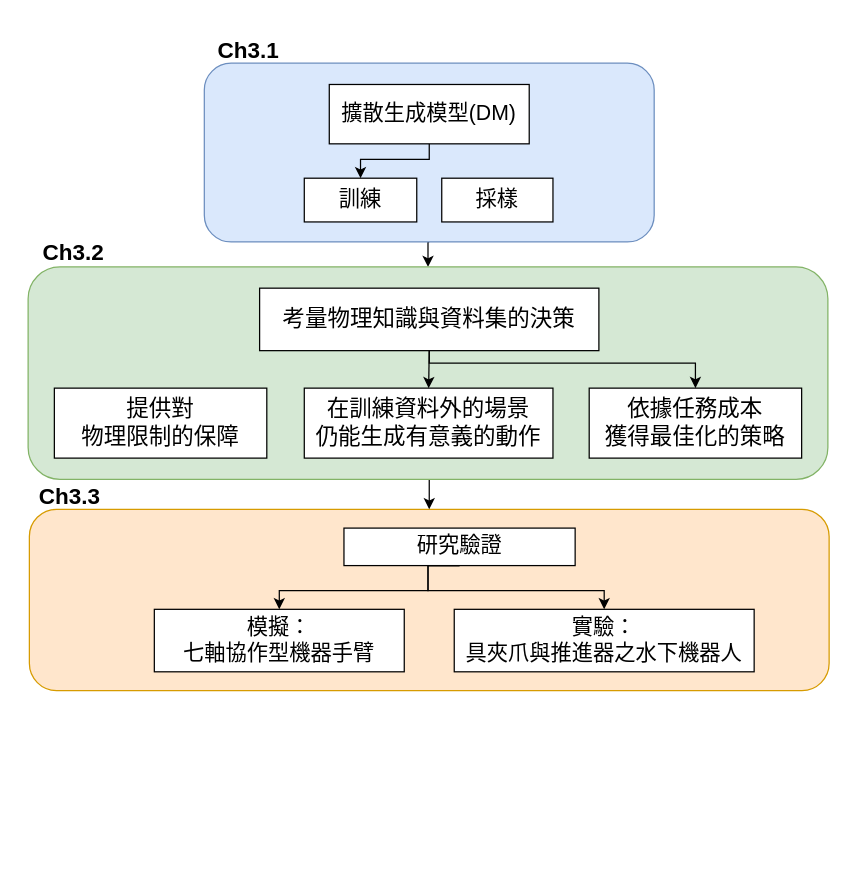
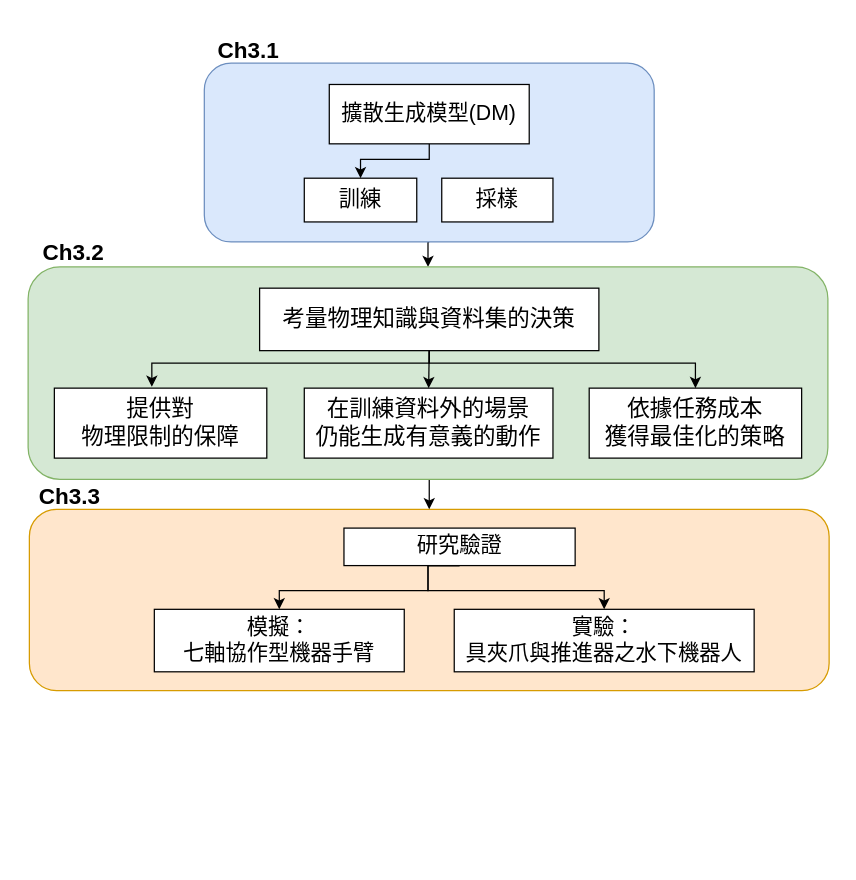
  <mxCell id="0" />
  <mxCell id="1" parent="0" />
  <mxCell id="2" value="&lt;h3&gt;&lt;br&gt;&lt;/h3&gt;" style="rounded=1;whiteSpace=wrap;html=1;fillColor=#ffe6cc;strokeColor=#d79b00;align=left;" parent="1" vertex="1"><mxGeometry x="23" y="407" width="640" height="145" as="geometry" /></mxCell>
  <mxCell id="3" style="edgeStyle=orthogonalEdgeStyle;rounded=0;orthogonalLoop=1;jettySize=auto;html=1;exitX=0.5;exitY=1;exitDx=0;exitDy=0;entryX=0.5;entryY=0;entryDx=0;entryDy=0;" edge="1" parent="1" source="4" target="12"><mxGeometry relative="1" as="geometry" /></mxCell>
  <mxCell id="4" value="&lt;h3&gt;&lt;br&gt;&lt;/h3&gt;" style="rounded=1;whiteSpace=wrap;html=1;fillColor=#dae8fc;strokeColor=#6c8ebf;align=left;" parent="1" vertex="1"><mxGeometry x="163" y="50" width="360" height="143" as="geometry" /></mxCell>
  <mxCell id="5" style="edgeStyle=orthogonalEdgeStyle;rounded=0;orthogonalLoop=1;jettySize=auto;html=1;exitX=0.5;exitY=1;exitDx=0;exitDy=0;entryX=0.5;entryY=0;entryDx=0;entryDy=0;" edge="1" parent="1" source="6" target="22"><mxGeometry relative="1" as="geometry"><Array as="points"><mxPoint x="343" y="127" /><mxPoint x="288" y="127" /></Array></mxGeometry></mxCell>
  <mxCell id="6" value="&lt;span style=&quot;font-size: 17px;&quot;&gt;擴散生成模型(DM)&lt;/span&gt;" style="rounded=0;whiteSpace=wrap;html=1;" parent="1" vertex="1"><mxGeometry x="263" y="67" width="160" height="47.5" as="geometry" /></mxCell>
  <mxCell id="7" style="edgeStyle=orthogonalEdgeStyle;rounded=0;orthogonalLoop=1;jettySize=auto;html=1;exitX=0.5;exitY=1;exitDx=0;exitDy=0;entryX=0.52;entryY=0.001;entryDx=0;entryDy=0;entryPerimeter=0;" parent="1" edge="1"><mxGeometry relative="1" as="geometry"><Array as="points"><mxPoint x="543" y="682" /><mxPoint x="333" y="682" /></Array><mxPoint x="543" y="667" as="sourcePoint" /></mxGeometry></mxCell>
  <mxCell id="8" style="edgeStyle=orthogonalEdgeStyle;rounded=0;orthogonalLoop=1;jettySize=auto;html=1;exitX=0.5;exitY=1;exitDx=0;exitDy=0;entryX=0.52;entryY=-0.003;entryDx=0;entryDy=0;entryPerimeter=0;" parent="1" edge="1"><mxGeometry relative="1" as="geometry"><Array as="points"><mxPoint x="98" y="682" /><mxPoint x="333" y="682" /></Array><mxPoint x="98" y="667" as="sourcePoint" /></mxGeometry></mxCell>
  <mxCell id="9" value="&lt;b&gt;&lt;font style=&quot;font-size: 18px;&quot;&gt;Ch3.1&lt;/font&gt;&lt;/b&gt;" style="text;html=1;align=center;verticalAlign=middle;resizable=0;points=[];autosize=1;strokeColor=none;fillColor=none;" parent="1" vertex="1"><mxGeometry x="163" y="20" width="70" height="40" as="geometry" /></mxCell>
  <mxCell id="10" value="&lt;b&gt;&lt;font style=&quot;font-size: 18px;&quot;&gt;Ch3.3&lt;/font&gt;&lt;/b&gt;" style="text;html=1;align=center;verticalAlign=middle;resizable=0;points=[];autosize=1;strokeColor=none;fillColor=none;" parent="1" vertex="1"><mxGeometry x="20" y="377" width="70" height="40" as="geometry" /></mxCell>
  <mxCell id="11" style="edgeStyle=orthogonalEdgeStyle;rounded=0;orthogonalLoop=1;jettySize=auto;html=1;exitX=0.5;exitY=1;exitDx=0;exitDy=0;entryX=0.5;entryY=0;entryDx=0;entryDy=0;" edge="1" parent="1" target="2"><mxGeometry relative="1" as="geometry"><mxPoint x="342" y="376" as="sourcePoint" /></mxGeometry></mxCell>
  <mxCell id="12" value="" style="rounded=1;whiteSpace=wrap;html=1;shadow=0;fillColor=#d5e8d4;strokeColor=#82b366;" vertex="1" parent="1"><mxGeometry x="22" y="213" width="640" height="170" as="geometry" /></mxCell>
  <mxCell id="13" value="&lt;font style=&quot;font-size: 18px;&quot;&gt;提供對&lt;br&gt;物理限制的保障&lt;/font&gt;" style="rounded=0;whiteSpace=wrap;html=1;" vertex="1" parent="1"><mxGeometry x="43" y="310" width="170" height="56" as="geometry" /></mxCell>
  <mxCell id="14" value="&lt;span style=&quot;font-size: 18px;&quot;&gt;在訓練資料外的場景&lt;br&gt;仍能生成有意義的動作&lt;/span&gt;" style="rounded=0;whiteSpace=wrap;html=1;" vertex="1" parent="1"><mxGeometry x="243" y="310" width="199" height="56" as="geometry" /></mxCell>
  <mxCell id="15" value="&lt;span style=&quot;font-size: 18px;&quot;&gt;依據任務成本&lt;br&gt;獲得最佳化的策略&lt;/span&gt;" style="rounded=0;whiteSpace=wrap;html=1;" vertex="1" parent="1"><mxGeometry x="471" y="310" width="170" height="56" as="geometry" /></mxCell>
  <mxCell id="16" style="edgeStyle=orthogonalEdgeStyle;rounded=0;orthogonalLoop=1;jettySize=auto;html=1;exitX=0.5;exitY=1;exitDx=0;exitDy=0;entryX=0.5;entryY=0;entryDx=0;entryDy=0;" edge="1" parent="1" source="18" target="15"><mxGeometry relative="1" as="geometry"><Array as="points"><mxPoint x="343" y="290" /><mxPoint x="556" y="290" /></Array></mxGeometry></mxCell>
  <mxCell id="17" style="edgeStyle=orthogonalEdgeStyle;rounded=0;orthogonalLoop=1;jettySize=auto;html=1;exitX=0.5;exitY=1;exitDx=0;exitDy=0;entryX=0.5;entryY=0;entryDx=0;entryDy=0;" edge="1" parent="1" source="18" target="14"><mxGeometry relative="1" as="geometry" /></mxCell>
  <mxCell id="18" value="&lt;span style=&quot;font-size: 18px;&quot;&gt;考量物理知識與資料集的決策&lt;/span&gt;" style="rounded=0;whiteSpace=wrap;html=1;" vertex="1" parent="1"><mxGeometry x="207.25" y="230" width="271.5" height="50" as="geometry" /></mxCell>
  <mxCell id="19" style="edgeStyle=orthogonalEdgeStyle;rounded=0;orthogonalLoop=1;jettySize=auto;html=1;exitX=0.5;exitY=1;exitDx=0;exitDy=0;entryX=0.5;entryY=0;entryDx=0;entryDy=0;" edge="1" parent="1" source="21" target="26"><mxGeometry relative="1" as="geometry"><Array as="points"><mxPoint x="342" y="472" /><mxPoint x="223" y="472" /></Array></mxGeometry></mxCell>
  <mxCell id="20" style="edgeStyle=orthogonalEdgeStyle;rounded=0;orthogonalLoop=1;jettySize=auto;html=1;exitX=0.5;exitY=1;exitDx=0;exitDy=0;entryX=0.5;entryY=0;entryDx=0;entryDy=0;" edge="1" parent="1" source="21" target="27"><mxGeometry relative="1" as="geometry"><Array as="points"><mxPoint x="342" y="472" /><mxPoint x="483" y="472" /></Array></mxGeometry></mxCell>
  <mxCell id="21" value="&lt;span style=&quot;font-size: 17px;&quot;&gt;研究驗證&lt;/span&gt;" style="rounded=0;whiteSpace=wrap;html=1;" vertex="1" parent="1"><mxGeometry x="274.75" y="422" width="185" height="30" as="geometry" /></mxCell>
  <mxCell id="22" value="&lt;span style=&quot;font-size: 17px;&quot;&gt;訓練&lt;/span&gt;" style="rounded=0;whiteSpace=wrap;html=1;" vertex="1" parent="1"><mxGeometry x="243" y="142" width="90" height="35" as="geometry" /></mxCell>
  <mxCell id="23" value="&lt;span style=&quot;font-size: 17px;&quot;&gt;採樣&lt;/span&gt;" style="rounded=0;whiteSpace=wrap;html=1;" vertex="1" parent="1"><mxGeometry x="353" y="142" width="89" height="35" as="geometry" /></mxCell>
  <mxCell id="24" value="&lt;b&gt;&lt;font style=&quot;font-size: 18px;&quot;&gt;Ch3.2&lt;/font&gt;&lt;/b&gt;" style="text;html=1;align=center;verticalAlign=middle;resizable=0;points=[];autosize=1;strokeColor=none;fillColor=none;" vertex="1" parent="1"><mxGeometry x="23" y="182" width="70" height="40" as="geometry" /></mxCell>
+ <mxCell id="25" style="edgeStyle=orthogonalEdgeStyle;rounded=0;orthogonalLoop=1;jettySize=auto;html=1;exitX=0.5;exitY=1;exitDx=0;exitDy=0;entryX=0.459;entryY=-0.018;entryDx=0;entryDy=0;entryPerimeter=0;" edge="1" parent="1" source="18" target="13"><mxGeometry relative="1" as="geometry"><mxPoint x="121" y="300" as="targetPoint" /><Array as="points"><mxPoint x="343" y="290" /><mxPoint x="121" y="290" /></Array></mxGeometry></mxCell>
  <mxCell id="26" value="&lt;span style=&quot;font-size: 17px;&quot;&gt;模擬：&lt;br&gt;七軸協作型機器手臂&lt;/span&gt;" style="rounded=0;whiteSpace=wrap;html=1;" vertex="1" parent="1"><mxGeometry x="123" y="487" width="200" height="50" as="geometry" /></mxCell>
  <mxCell id="27" value="&lt;span style=&quot;font-size: 17px;&quot;&gt;實驗：&lt;br&gt;具夾爪與推進器之水下機器人&lt;/span&gt;" style="rounded=0;whiteSpace=wrap;html=1;" vertex="1" parent="1"><mxGeometry x="363" y="487" width="240" height="50" as="geometry" /></mxCell>
